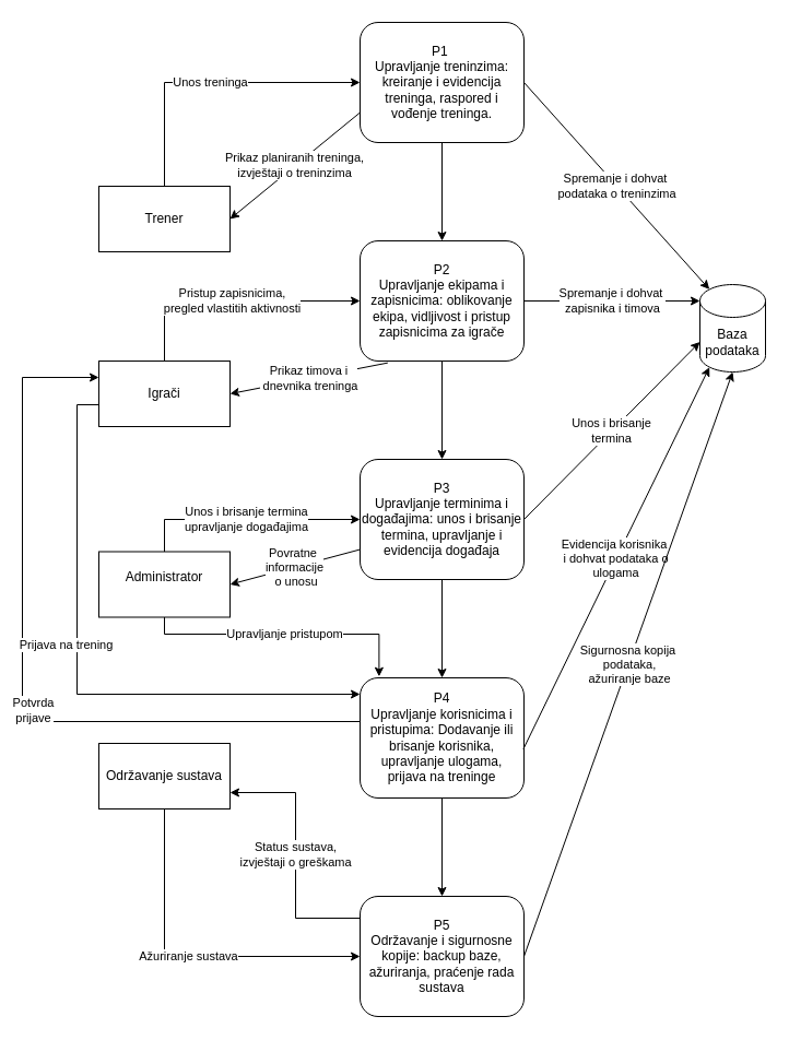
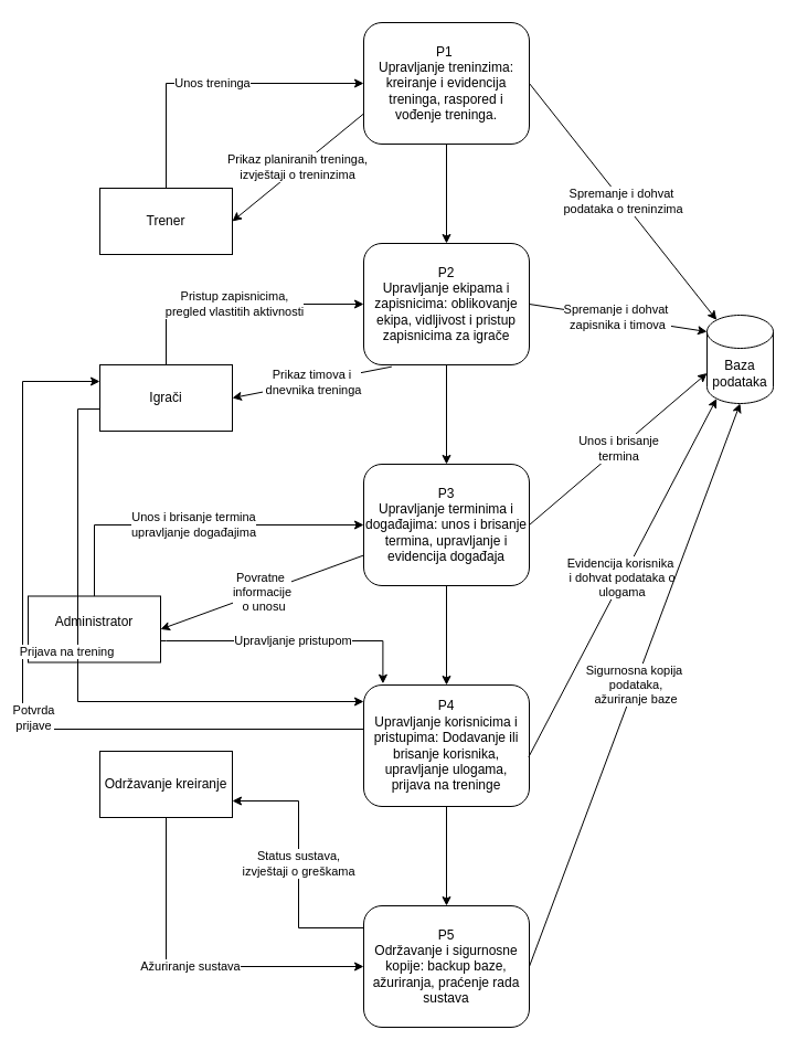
  <mxCell id="0" />
  <mxCell id="1" parent="0" />
  <mxCell id="2" value="" style="edgeStyle=orthogonalEdgeStyle;rounded=0;orthogonalLoop=1;jettySize=auto;html=1;" edge="1" parent="1" source="3" target="5"><mxGeometry relative="1" as="geometry" /></mxCell>
  <mxCell id="3" value="P1&amp;nbsp;&lt;div&gt;Upravljanje treninzima: kreiranje i evidencija treninga, raspored i vođenje treninga.&lt;/div&gt;" style="rounded=1;whiteSpace=wrap;html=1;" vertex="1" parent="1"><mxGeometry x="329" y="20" width="150" height="110" as="geometry" /></mxCell>
  <mxCell id="4" value="" style="edgeStyle=orthogonalEdgeStyle;rounded=0;orthogonalLoop=1;jettySize=auto;html=1;" edge="1" parent="1" source="5" target="7"><mxGeometry relative="1" as="geometry" /></mxCell>
  <mxCell id="5" value="P2&lt;div&gt;Upravljanje ekipama i zapisnicima: oblikovanje ekipa, vidljivost i pristup zapisnicima za igrače&lt;/div&gt;" style="rounded=1;whiteSpace=wrap;html=1;" vertex="1" parent="1"><mxGeometry x="329" y="220" width="150" height="110" as="geometry" /></mxCell>
  <mxCell id="6" value="" style="edgeStyle=orthogonalEdgeStyle;rounded=0;orthogonalLoop=1;jettySize=auto;html=1;" edge="1" parent="1" source="7" target="10"><mxGeometry relative="1" as="geometry" /></mxCell>
  <mxCell id="7" value="P3&lt;div&gt;Upravljanje terminima i događajima: unos i brisanje termina, upravljanje i evidencija događaja&lt;/div&gt;" style="rounded=1;whiteSpace=wrap;html=1;" vertex="1" parent="1"><mxGeometry x="329" y="420" width="150" height="110" as="geometry" /></mxCell>
  <mxCell id="8" value="&lt;div&gt;&lt;span style=&quot;background-color: light-dark(#ffffff, var(--ge-dark-color, #121212)); color: light-dark(rgb(0, 0, 0), rgb(255, 255, 255));&quot;&gt;Potvrda&lt;/span&gt;&lt;/div&gt;&lt;div&gt;prijave&lt;/div&gt;" style="edgeStyle=orthogonalEdgeStyle;rounded=0;orthogonalLoop=1;jettySize=auto;html=1;entryX=0;entryY=0.25;entryDx=0;entryDy=0;" edge="1" parent="1" source="10" target="20"><mxGeometry x="-0.081" y="-10" relative="1" as="geometry"><Array as="points"><mxPoint x="20" y="660" /><mxPoint x="20" y="345" /></Array><mxPoint as="offset" /></mxGeometry></mxCell>
  <mxCell id="9" value="" style="edgeStyle=orthogonalEdgeStyle;rounded=0;orthogonalLoop=1;jettySize=auto;html=1;" edge="1" parent="1" source="10" target="12"><mxGeometry relative="1" as="geometry" /></mxCell>
  <mxCell id="10" value="P4&lt;div&gt;Upravljanje korisnicima i pristupima:&amp;nbsp;Dodavanje ili brisanje korisnika, upravljanje ulogama, prijava na treninge&lt;/div&gt;" style="rounded=1;whiteSpace=wrap;html=1;" vertex="1" parent="1"><mxGeometry x="329" y="620" width="150" height="110" as="geometry" /></mxCell>
  <mxCell id="11" value="Status sustava,&lt;div&gt;izvještaji o greškama&lt;/div&gt;" style="edgeStyle=orthogonalEdgeStyle;rounded=0;orthogonalLoop=1;jettySize=auto;html=1;entryX=1;entryY=0.75;entryDx=0;entryDy=0;" edge="1" parent="1" source="12" target="22"><mxGeometry relative="1" as="geometry"><mxPoint x="404" y="1035" as="targetPoint" /><Array as="points"><mxPoint x="270" y="840" /><mxPoint x="270" y="725" /></Array></mxGeometry></mxCell>
  <mxCell id="12" value="P5&lt;div&gt;Održavanje i sigurnosne kopije: backup baze, ažuriranja, praćenje rada sustava&lt;/div&gt;" style="rounded=1;whiteSpace=wrap;html=1;" vertex="1" parent="1"><mxGeometry x="329" y="820" width="150" height="110" as="geometry" /></mxCell>
  <mxCell id="13" value="Unos treninga" style="edgeStyle=orthogonalEdgeStyle;rounded=0;orthogonalLoop=1;jettySize=auto;html=1;entryX=0;entryY=0.5;entryDx=0;entryDy=0;exitX=0.5;exitY=0;exitDx=0;exitDy=0;" edge="1" parent="1" source="14" target="3"><mxGeometry relative="1" as="geometry"><mxPoint x="200" y="195" as="sourcePoint" /><mxPoint x="319" y="70" as="targetPoint" /></mxGeometry></mxCell>
  <mxCell id="14" value="Trener" style="rounded=0;whiteSpace=wrap;html=1;" vertex="1" parent="1"><mxGeometry x="90" y="170" width="120" height="60" as="geometry" /></mxCell>
  <mxCell id="15" value="Unos i brisanje termina&lt;div&gt;upravljanje događajima&lt;/div&gt;" style="edgeStyle=orthogonalEdgeStyle;rounded=0;orthogonalLoop=1;jettySize=auto;html=1;entryX=0;entryY=0.5;entryDx=0;entryDy=0;exitX=0.5;exitY=0;exitDx=0;exitDy=0;" edge="1" parent="1" source="17" target="7"><mxGeometry relative="1" as="geometry" /></mxCell>
  <mxCell id="16" value="Upravljanje pristupom" style="edgeStyle=orthogonalEdgeStyle;rounded=0;orthogonalLoop=1;jettySize=auto;html=1;entryX=0.116;entryY=-0.011;entryDx=0;entryDy=0;entryPerimeter=0;" edge="1" parent="1" source="17" target="10"><mxGeometry relative="1" as="geometry"><Array as="points"><mxPoint x="150" y="580" /><mxPoint x="346" y="580" /></Array></mxGeometry></mxCell>
- <mxCell id="17" value="Administrator&lt;div&gt;&lt;br&gt;&lt;/div&gt;" style="rounded=0;whiteSpace=wrap;html=1;" vertex="1" parent="1"><mxGeometry x="90" y="504.5" width="120" height="60" as="geometry" /></mxCell>
+ <mxCell id="17" value="Administrator&lt;div&gt;&lt;br&gt;&lt;/div&gt;" style="rounded=0;whiteSpace=wrap;html=1;" vertex="1" parent="1"><mxGeometry x="25" y="539.5" width="120" height="60" as="geometry" /></mxCell>
  <mxCell id="18" value="Pristup zapisnicima,&lt;div&gt;pregled vlastitih aktivnosti&lt;/div&gt;" style="edgeStyle=orthogonalEdgeStyle;rounded=0;orthogonalLoop=1;jettySize=auto;html=1;entryX=0;entryY=0.5;entryDx=0;entryDy=0;exitX=0.5;exitY=0;exitDx=0;exitDy=0;" edge="1" parent="1" source="20" target="5"><mxGeometry relative="1" as="geometry" /></mxCell>
  <mxCell id="19" value="Prijava na trening" style="edgeStyle=orthogonalEdgeStyle;rounded=0;orthogonalLoop=1;jettySize=auto;html=1;entryX=0;entryY=0.5;entryDx=0;entryDy=0;exitX=0;exitY=0.5;exitDx=0;exitDy=0;" edge="1" parent="1"><mxGeometry x="-0.059" y="-10" relative="1" as="geometry"><mxPoint x="90" y="340" as="sourcePoint" /><mxPoint x="329" y="635" as="targetPoint" /><Array as="points"><mxPoint x="90" y="370" /><mxPoint x="70" y="370" /><mxPoint x="70" y="635" /></Array><mxPoint as="offset" /></mxGeometry></mxCell>
  <mxCell id="20" value="Igrači" style="rounded=0;whiteSpace=wrap;html=1;" vertex="1" parent="1"><mxGeometry x="90" y="330" width="120" height="60" as="geometry" /></mxCell>
  <mxCell id="21" value="Ažuriranje sustava" style="edgeStyle=orthogonalEdgeStyle;rounded=0;orthogonalLoop=1;jettySize=auto;html=1;entryX=0;entryY=0.5;entryDx=0;entryDy=0;" edge="1" parent="1" source="22" target="12"><mxGeometry relative="1" as="geometry"><mxPoint x="150" y="820" as="targetPoint" /><Array as="points"><mxPoint x="150" y="875" /></Array></mxGeometry></mxCell>
- <mxCell id="22" value="Održavanje sustava" style="rounded=0;whiteSpace=wrap;html=1;" vertex="1" parent="1"><mxGeometry x="90" y="680" width="120" height="60" as="geometry" /></mxCell>
- <mxCell id="23" value="Baza podataka" style="shape=cylinder3;whiteSpace=wrap;html=1;boundedLbl=1;backgroundOutline=1;size=15;" vertex="1" parent="1"><mxGeometry x="640" y="260" width="60" height="80" as="geometry" /></mxCell>
+ <mxCell id="22" value="Održavanje kreiranje" style="rounded=0;whiteSpace=wrap;html=1;" vertex="1" parent="1"><mxGeometry x="90" y="680" width="120" height="60" as="geometry" /></mxCell>
+ <mxCell id="23" value="Baza podataka" style="shape=cylinder3;whiteSpace=wrap;html=1;boundedLbl=1;backgroundOutline=1;size=15;" vertex="1" parent="1"><mxGeometry x="640" y="285" width="60" height="80" as="geometry" /></mxCell>
  <mxCell id="24" value="Spremanje i dohvat&amp;nbsp;&lt;div&gt;podataka o treninzima&lt;/div&gt;" style="endArrow=classic;html=1;rounded=0;exitX=1;exitY=0.5;exitDx=0;exitDy=0;entryX=0.145;entryY=0;entryDx=0;entryDy=4.35;entryPerimeter=0;" edge="1" parent="1" source="3" target="23"><mxGeometry width="50" height="50" relative="1" as="geometry"><mxPoint x="380" y="260" as="sourcePoint" /><mxPoint x="430" y="210" as="targetPoint" /></mxGeometry></mxCell>
  <mxCell id="25" value="Spremanje i dohvat&amp;nbsp;&lt;div&gt;zapisnika i timova&lt;/div&gt;" style="endArrow=classic;html=1;rounded=0;exitX=1;exitY=0.5;exitDx=0;exitDy=0;entryX=0;entryY=0;entryDx=0;entryDy=15;entryPerimeter=0;" edge="1" parent="1" source="5" target="23"><mxGeometry width="50" height="50" relative="1" as="geometry"><mxPoint x="380" y="260" as="sourcePoint" /><mxPoint x="430" y="210" as="targetPoint" /></mxGeometry></mxCell>
  <mxCell id="26" value="Unos i brisanje&lt;div&gt;termina&lt;/div&gt;" style="endArrow=classic;html=1;rounded=0;exitX=1;exitY=0.5;exitDx=0;exitDy=0;entryX=0;entryY=0;entryDx=0;entryDy=52.5;entryPerimeter=0;" edge="1" parent="1" source="7" target="23"><mxGeometry width="50" height="50" relative="1" as="geometry"><mxPoint x="380" y="500" as="sourcePoint" /><mxPoint x="430" y="450" as="targetPoint" /></mxGeometry></mxCell>
  <mxCell id="27" value="Evidencija korisnika&amp;nbsp;&lt;div&gt;i dohvat podataka o&lt;/div&gt;&lt;div&gt;ulogama&lt;/div&gt;" style="endArrow=classic;html=1;rounded=0;exitX=0.996;exitY=0.593;exitDx=0;exitDy=0;exitPerimeter=0;entryX=0.145;entryY=1;entryDx=0;entryDy=-4.35;entryPerimeter=0;" edge="1" parent="1" source="10" target="23"><mxGeometry width="50" height="50" relative="1" as="geometry"><mxPoint x="380" y="500" as="sourcePoint" /><mxPoint x="430" y="450" as="targetPoint" /></mxGeometry></mxCell>
  <mxCell id="28" value="Sigurnosna kopija&lt;div&gt;&amp;nbsp;podataka,&lt;/div&gt;&lt;div&gt;&amp;nbsp;ažuriranje baze&lt;/div&gt;" style="endArrow=classic;html=1;rounded=0;entryX=0.5;entryY=1;entryDx=0;entryDy=0;entryPerimeter=0;exitX=1;exitY=0.5;exitDx=0;exitDy=0;" edge="1" parent="1" source="12" target="23"><mxGeometry width="50" height="50" relative="1" as="geometry"><mxPoint x="380" y="630" as="sourcePoint" /><mxPoint x="430" y="580" as="targetPoint" /></mxGeometry></mxCell>
  <mxCell id="29" value="Prikaz timova i&lt;div&gt;&amp;nbsp;dnevnika treninga&lt;/div&gt;" style="endArrow=classic;html=1;rounded=0;exitX=0.169;exitY=1.015;exitDx=0;exitDy=0;exitPerimeter=0;entryX=1;entryY=0.5;entryDx=0;entryDy=0;" edge="1" parent="1" source="5" target="20"><mxGeometry width="50" height="50" relative="1" as="geometry"><mxPoint x="380" y="390" as="sourcePoint" /><mxPoint x="430" y="340" as="targetPoint" /></mxGeometry></mxCell>
  <mxCell id="30" value="Prikaz planiranih treninga,&lt;div&gt;izvještaji o treninzima&lt;/div&gt;" style="endArrow=classic;html=1;rounded=0;entryX=1;entryY=0.5;entryDx=0;entryDy=0;exitX=0;exitY=0.75;exitDx=0;exitDy=0;" edge="1" parent="1" source="3" target="14"><mxGeometry width="50" height="50" relative="1" as="geometry"><mxPoint x="380" y="350" as="sourcePoint" /><mxPoint x="430" y="300" as="targetPoint" /></mxGeometry></mxCell>
  <mxCell id="31" value="Povratne&amp;nbsp;&lt;div&gt;informacije&lt;div&gt;&amp;nbsp;o unosu&lt;/div&gt;&lt;/div&gt;" style="endArrow=classic;html=1;rounded=0;exitX=0;exitY=0.75;exitDx=0;exitDy=0;entryX=1;entryY=0.5;entryDx=0;entryDy=0;" edge="1" parent="1" source="7" target="17"><mxGeometry width="50" height="50" relative="1" as="geometry"><mxPoint x="380" y="630" as="sourcePoint" /><mxPoint x="430" y="580" as="targetPoint" /></mxGeometry></mxCell>
